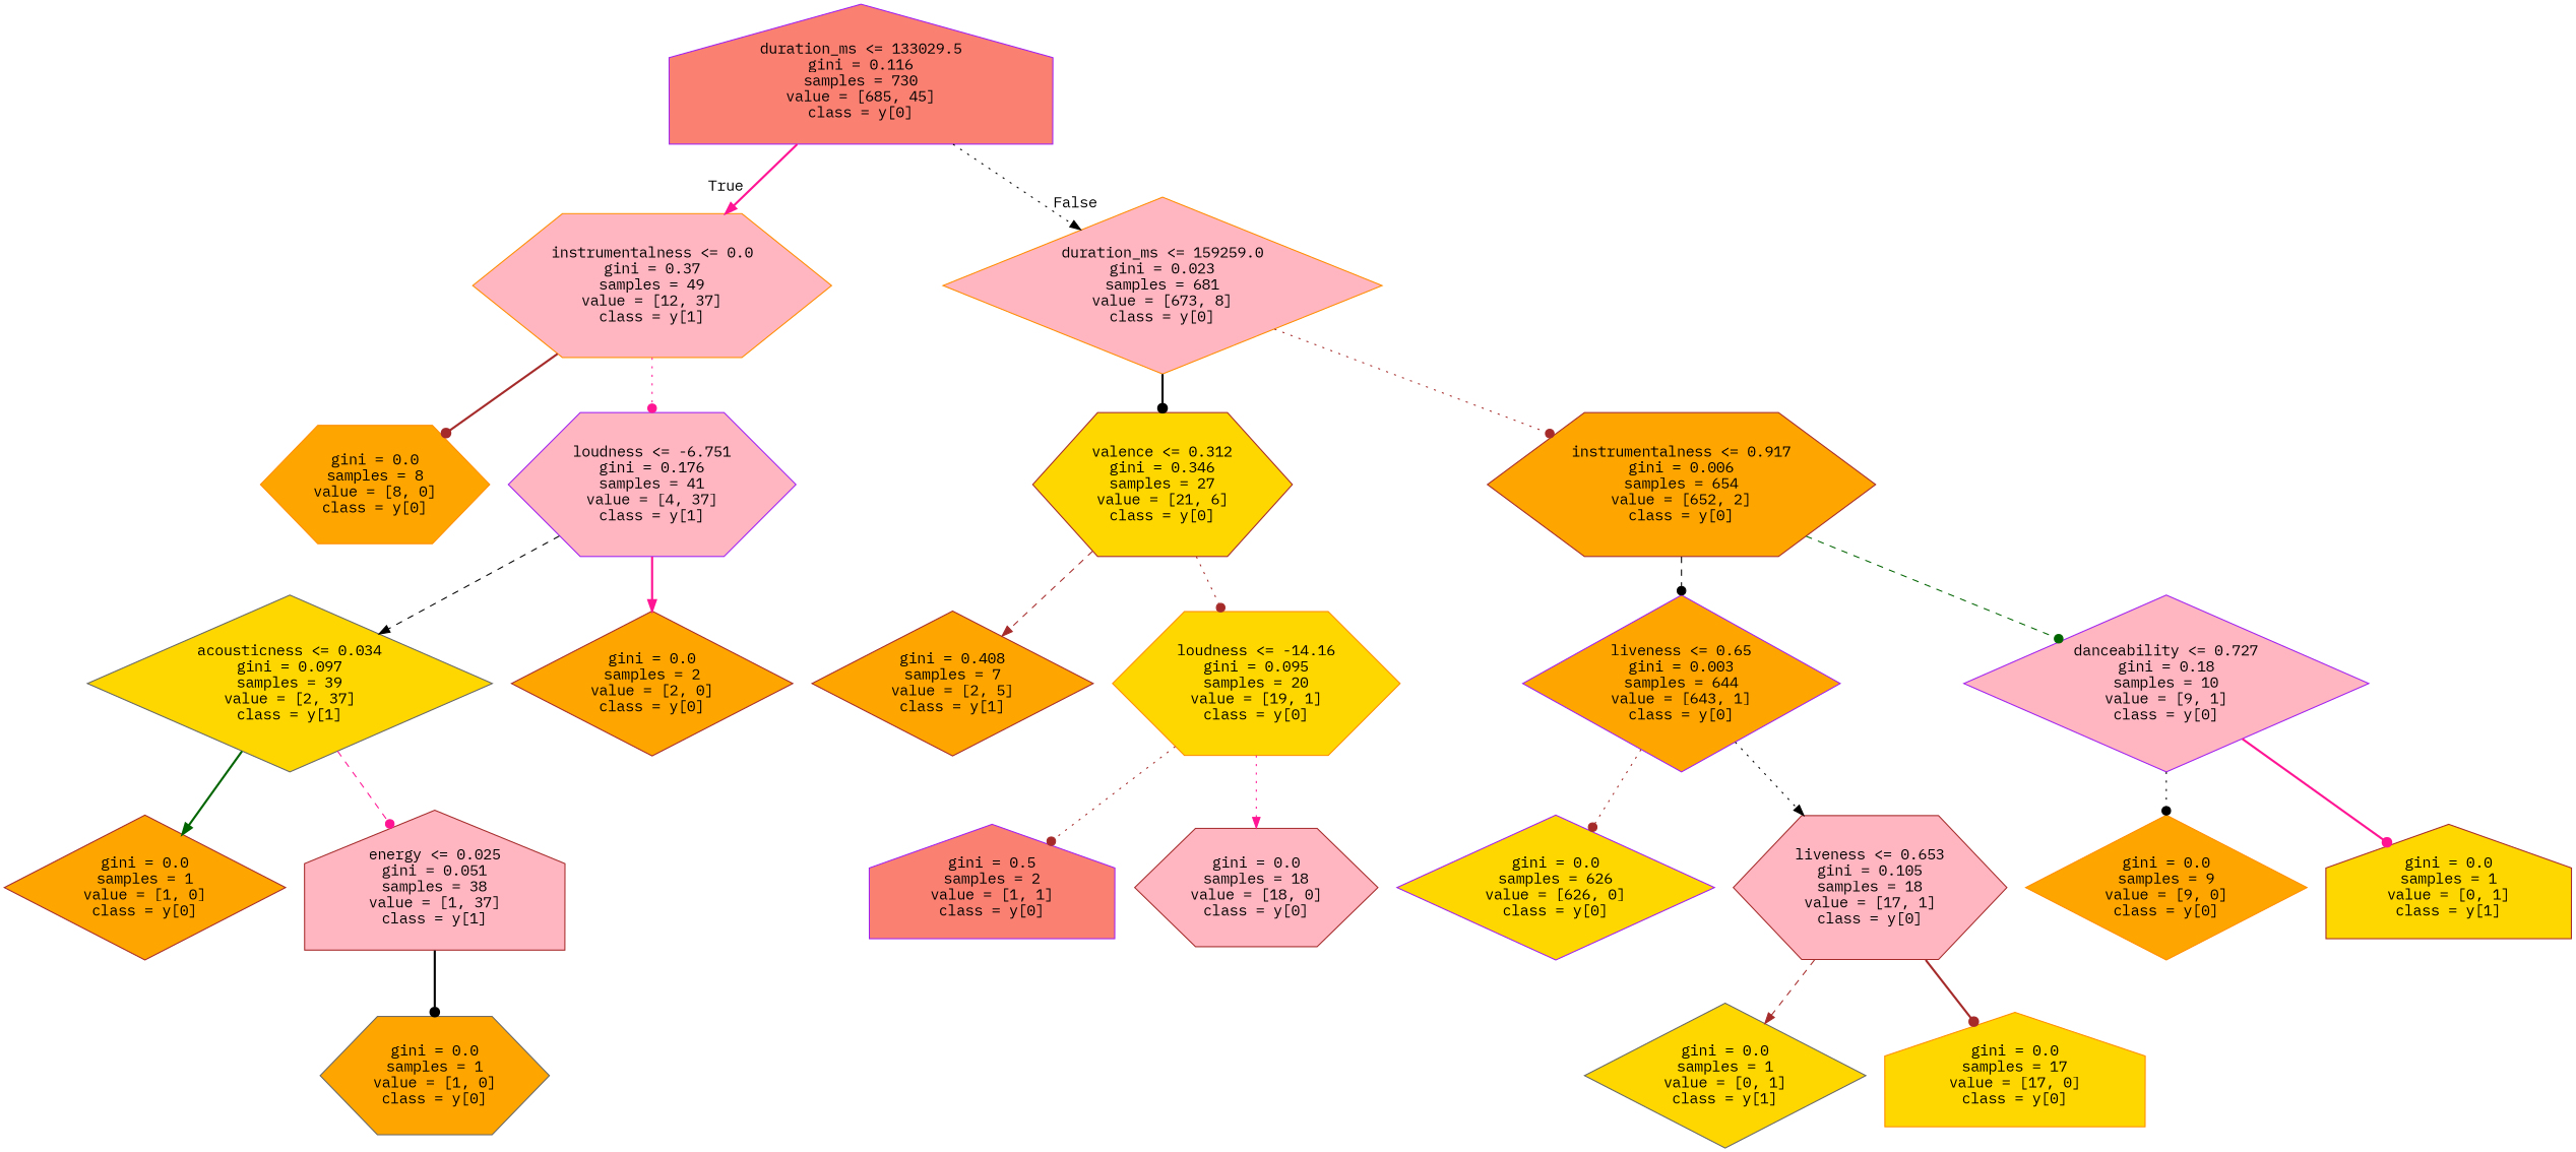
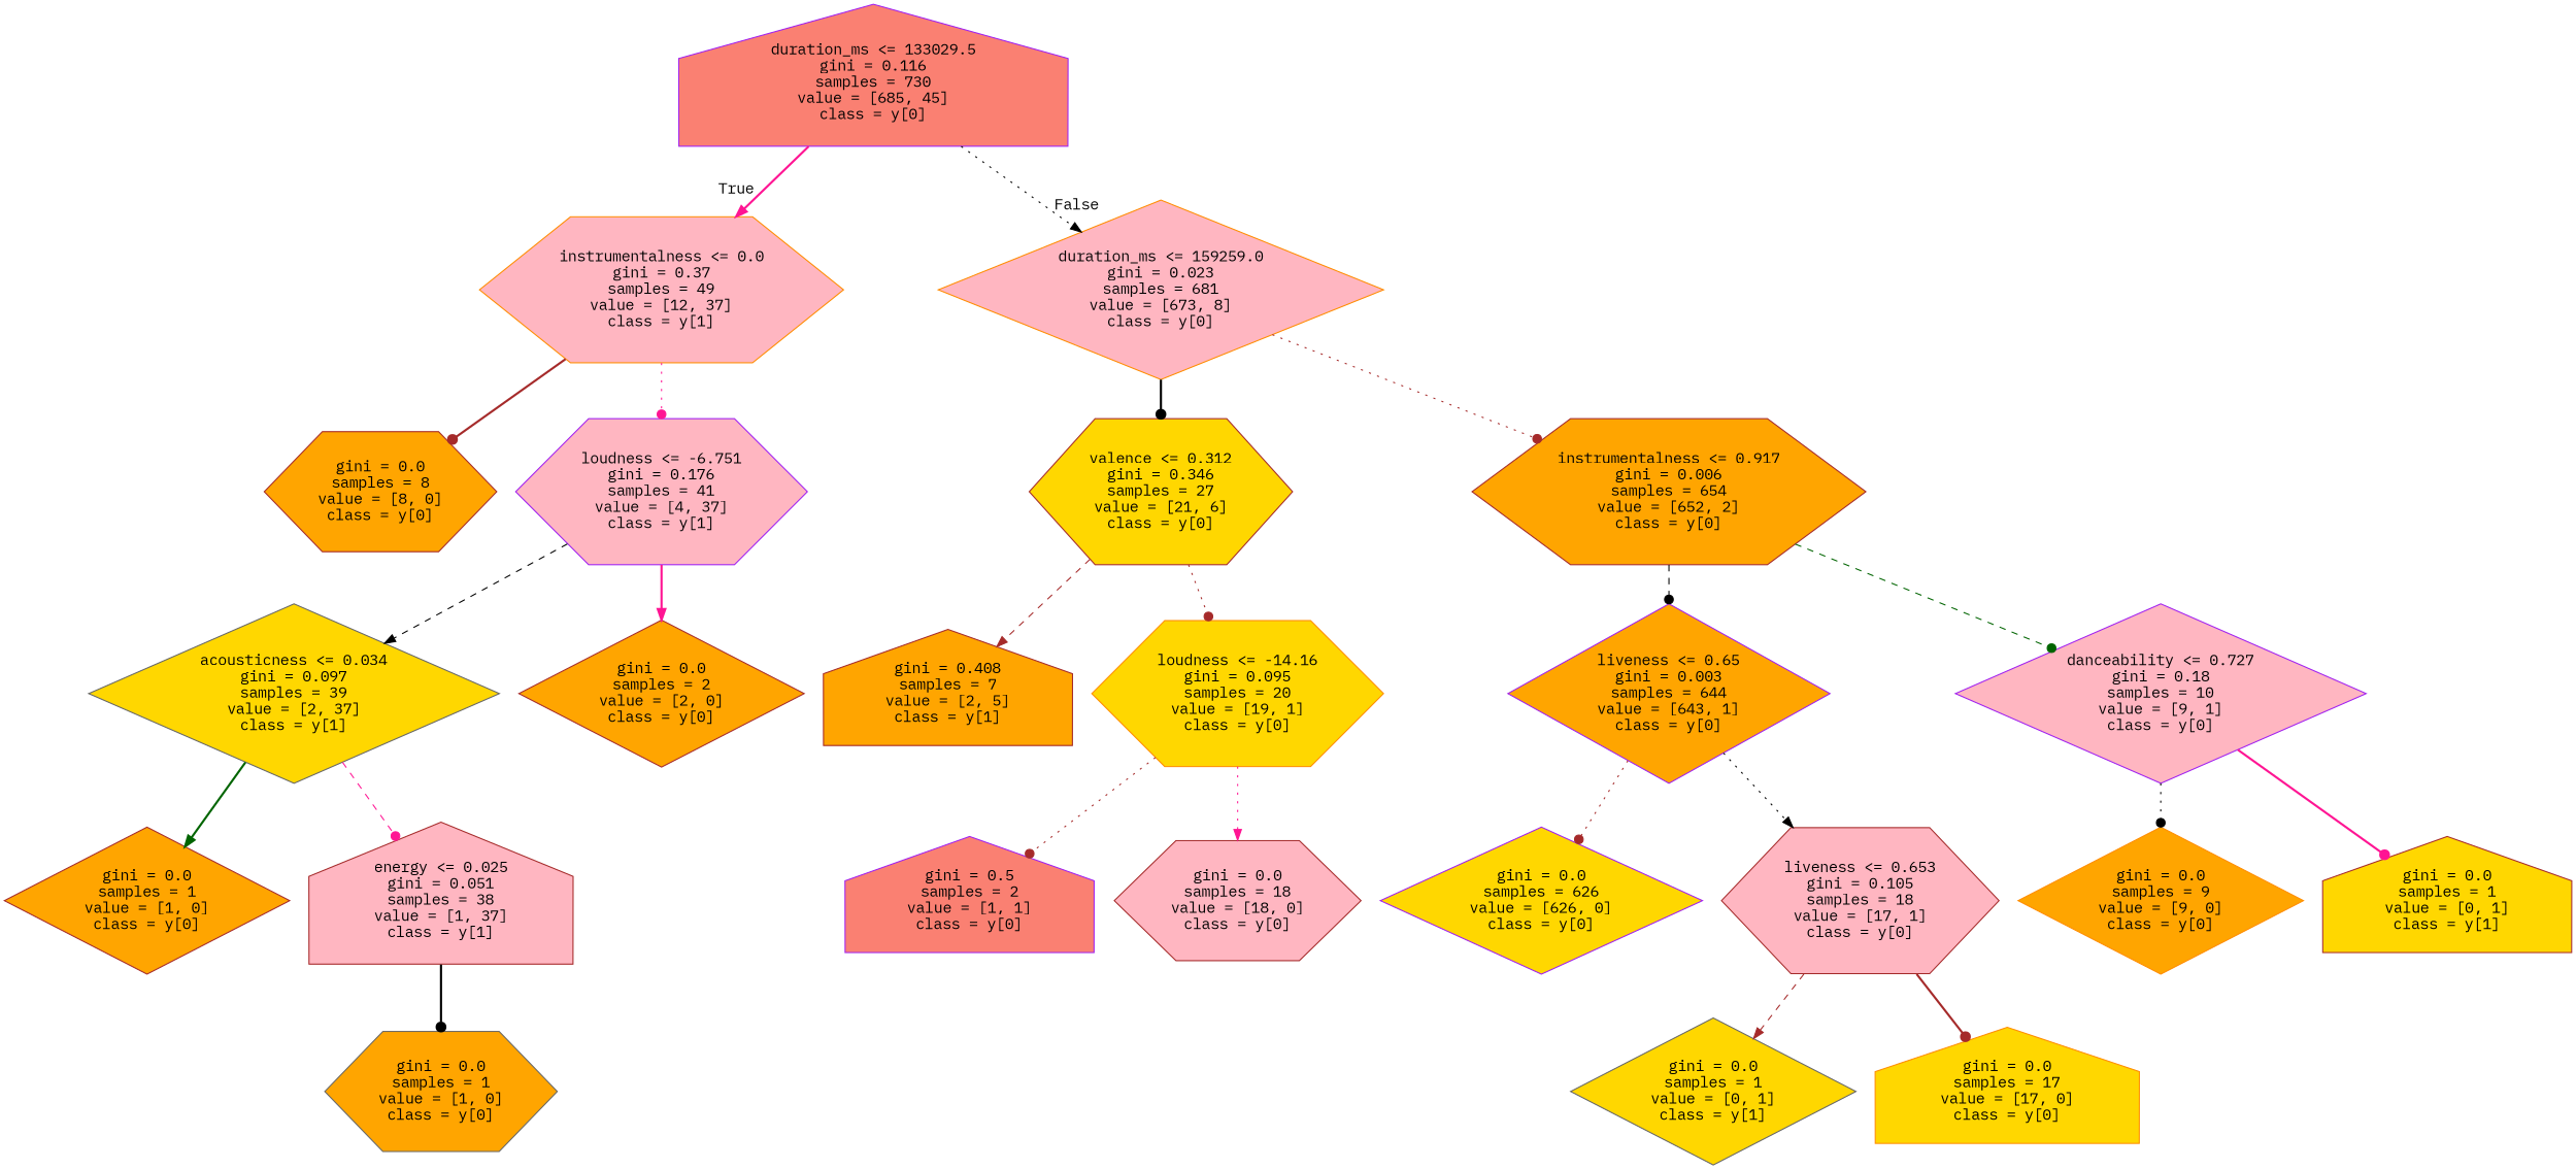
  digraph {
    fontname="IBM Plex Mono"
    node [color=brown fillcolor=orange fontname="IBM Plex Mono" shape=hexagon style=filled]
    edge [arrowhead=dot color=brown fontname="IBM Plex Mono" style=dotted]
    n1 [color=purple fillcolor=salmon label="duration_ms <= 133029.5\ngini = 0.116\nsamples = 730\nvalue = [685, 45]\nclass = y[0]" shape=house]
    n2 [color=darkorange fillcolor=lightpink label="instrumentalness <= 0.0\ngini = 0.37\nsamples = 49\nvalue = [12, 37]\nclass = y[1]"]
    n3 [color=darkorange fillcolor=lightpink label="duration_ms <= 159259.0\ngini = 0.023\nsamples = 681\nvalue = [673, 8]\nclass = y[0]" shape=diamond]
-   n4 [color=darkorange label="gini = 0.0\nsamples = 8\nvalue = [8, 0]\nclass = y[0]"]
+   n4 [label="gini = 0.0\nsamples = 8\nvalue = [8, 0]\nclass = y[0]"]
    n5 [color=purple fillcolor=lightpink label="loudness <= -6.751\ngini = 0.176\nsamples = 41\nvalue = [4, 37]\nclass = y[1]"]
    n6 [fillcolor=gold label="valence <= 0.312\ngini = 0.346\nsamples = 27\nvalue = [21, 6]\nclass = y[0]"]
    n7 [label="instrumentalness <= 0.917\ngini = 0.006\nsamples = 654\nvalue = [652, 2]\nclass = y[0]"]
    n8 [color=gray40 fillcolor=gold label="acousticness <= 0.034\ngini = 0.097\nsamples = 39\nvalue = [2, 37]\nclass = y[1]" shape=diamond]
    n9 [label="gini = 0.0\nsamples = 2\nvalue = [2, 0]\nclass = y[0]" shape=diamond]
    n10 [label="gini = 0.0\nsamples = 1\nvalue = [1, 0]\nclass = y[0]" shape=diamond]
    n11 [fillcolor=lightpink label="energy <= 0.025\ngini = 0.051\nsamples = 38\nvalue = [1, 37]\nclass = y[1]" shape=house]
    n12 [color=gray40 label="gini = 0.0\nsamples = 1\nvalue = [1, 0]\nclass = y[0]"]
-   n13 [label="gini = 0.408\nsamples = 7\nvalue = [2, 5]\nclass = y[1]" shape=diamond]
+   n13 [label="gini = 0.408\nsamples = 7\nvalue = [2, 5]\nclass = y[1]" shape=house]
    n14 [color=darkorange fillcolor=gold label="loudness <= -14.16\ngini = 0.095\nsamples = 20\nvalue = [19, 1]\nclass = y[0]"]
    n15 [color=purple label="liveness <= 0.65\ngini = 0.003\nsamples = 644\nvalue = [643, 1]\nclass = y[0]" shape=diamond]
    n16 [color=purple fillcolor=lightpink label="danceability <= 0.727\ngini = 0.18\nsamples = 10\nvalue = [9, 1]\nclass = y[0]" shape=diamond]
    n17 [color=purple fillcolor=salmon label="gini = 0.5\nsamples = 2\nvalue = [1, 1]\nclass = y[0]" shape=house]
    n18 [fillcolor=lightpink label="gini = 0.0\nsamples = 18\nvalue = [18, 0]\nclass = y[0]"]
    n19 [color=purple fillcolor=gold label="gini = 0.0\nsamples = 626\nvalue = [626, 0]\nclass = y[0]" shape=diamond]
    n20 [fillcolor=lightpink label="liveness <= 0.653\ngini = 0.105\nsamples = 18\nvalue = [17, 1]\nclass = y[0]"]
    n21 [color=darkorange label="gini = 0.0\nsamples = 9\nvalue = [9, 0]\nclass = y[0]" shape=diamond]
    n22 [fillcolor=gold label="gini = 0.0\nsamples = 1\nvalue = [0, 1]\nclass = y[1]" shape=house]
    n23 [color=gray40 fillcolor=gold label="gini = 0.0\nsamples = 1\nvalue = [0, 1]\nclass = y[1]" shape=diamond]
    n24 [color=darkorange fillcolor=gold label="gini = 0.0\nsamples = 17\nvalue = [17, 0]\nclass = y[0]" shape=house]
    n1 -> n2 [arrowhead=normal color=deeppink headlabel=True labelangle=45 labeldistance=2.5 style=bold]
    n1 -> n3 [arrowhead=normal color=black headlabel=False labelangle=-45 labeldistance=2.5]
    n2 -> n4 [style=bold]
    n2 -> n5 [color=deeppink]
    n3 -> n6 [color=black style=bold]
    n3 -> n7
    n5 -> n8 [arrowhead=normal color=black style=dashed]
    n5 -> n9 [arrowhead=normal color=deeppink style=bold]
    n6 -> n13 [arrowhead=normal style=dashed]
    n6 -> n14
    n7 -> n15 [color=black style=dashed]
    n7 -> n16 [color=darkgreen style=dashed]
    n8 -> n10 [arrowhead=normal color=darkgreen style=bold]
    n8 -> n11 [color=deeppink style=dashed]
    n11 -> n12 [color=black style=bold]
    n14 -> n17
    n14 -> n18 [arrowhead=normal color=deeppink]
    n15 -> n19
    n15 -> n20 [arrowhead=normal color=black]
    n16 -> n21 [color=black]
    n16 -> n22 [color=deeppink style=bold]
    n20 -> n23 [arrowhead=normal style=dashed]
    n20 -> n24 [style=bold]
  }
